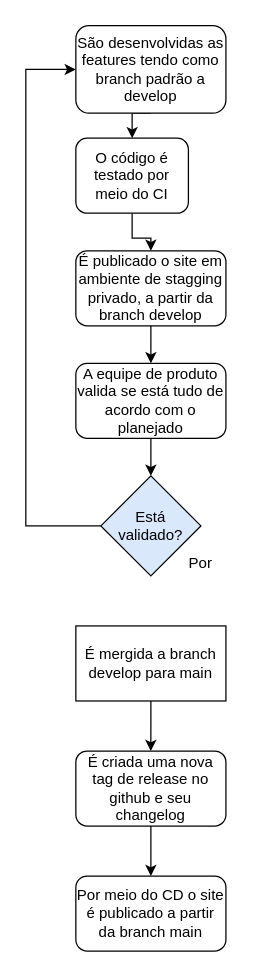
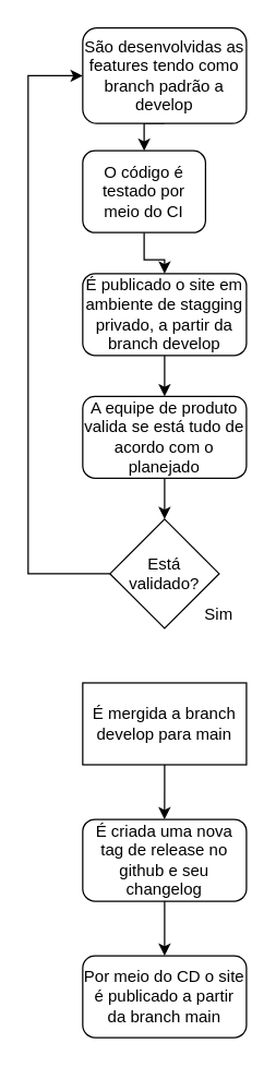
  <mxCell id="0" />
  <mxCell id="1" parent="0" />
  <mxCell id="2" style="edgeStyle=orthogonalEdgeStyle;rounded=0;orthogonalLoop=1;jettySize=auto;html=1;exitX=0.5;exitY=1;exitDx=0;exitDy=0;entryX=0.5;entryY=0;entryDx=0;entryDy=0;" parent="1" source="3" target="12" edge="1"><mxGeometry relative="1" as="geometry"><mxPoint x="130" y="100" as="targetPoint" /></mxGeometry></mxCell>
  <mxCell id="3" value="São desenvolvidas as features tendo como branch padrão a develop" style="rounded=1;whiteSpace=wrap;html=1;" parent="1" vertex="1"><mxGeometry x="60" y="20" width="120" height="70" as="geometry" /></mxCell>
  <mxCell id="4" style="edgeStyle=orthogonalEdgeStyle;rounded=0;orthogonalLoop=1;jettySize=auto;html=1;exitX=0.5;exitY=1;exitDx=0;exitDy=0;entryX=0.5;entryY=0;entryDx=0;entryDy=0;" parent="1" source="5" target="7" edge="1"><mxGeometry relative="1" as="geometry"><mxPoint x="119.941" y="260" as="targetPoint" /></mxGeometry></mxCell>
  <mxCell id="5" value="É publicado o site em ambiente de stagging privado, a partir da branch develop" style="rounded=1;whiteSpace=wrap;html=1;" parent="1" vertex="1"><mxGeometry x="60" y="200" width="120" height="60" as="geometry" /></mxCell>
  <mxCell id="6" style="edgeStyle=orthogonalEdgeStyle;rounded=0;orthogonalLoop=1;jettySize=auto;html=1;exitX=0.5;exitY=1;exitDx=0;exitDy=0;entryX=0.5;entryY=0;entryDx=0;entryDy=0;" parent="1" source="7" target="9" edge="1"><mxGeometry relative="1" as="geometry" /></mxCell>
  <mxCell id="7" value="A equipe de produto valida se está tudo de acordo com o planejado" style="rounded=1;whiteSpace=wrap;html=1;" parent="1" vertex="1"><mxGeometry x="60" y="290" width="120" height="60" as="geometry" /></mxCell>
  <mxCell id="8" style="edgeStyle=orthogonalEdgeStyle;rounded=0;orthogonalLoop=1;jettySize=auto;html=1;entryX=0;entryY=0.5;entryDx=0;entryDy=0;exitX=0;exitY=0.5;exitDx=0;exitDy=0;" parent="1" source="9" target="3" edge="1"><mxGeometry relative="1" as="geometry"><mxPoint x="20" y="50" as="targetPoint" /><Array as="points"><mxPoint x="20" y="420" /><mxPoint x="20" y="55" /></Array></mxGeometry></mxCell>
- <mxCell id="9" value="Está validado?" style="rhombus;whiteSpace=wrap;html=1;fillColor=#dae8fc;" parent="1" vertex="1"><mxGeometry x="80" y="380" width="80" height="80" as="geometry" /></mxCell>
- <mxCell id="10" value="Por" style="text;html=1;strokeColor=none;fillColor=none;align=center;verticalAlign=middle;whiteSpace=wrap;rounded=0;" parent="1" vertex="1"><mxGeometry x="140" y="440" width="40" height="20" as="geometry" /></mxCell>
+ <mxCell id="9" value="Está validado?" style="rhombus;whiteSpace=wrap;html=1;" parent="1" vertex="1"><mxGeometry x="80" y="380" width="80" height="80" as="geometry" /></mxCell>
+ <mxCell id="10" value="Sim" style="text;html=1;strokeColor=none;fillColor=none;align=center;verticalAlign=middle;whiteSpace=wrap;rounded=0;" parent="1" vertex="1"><mxGeometry x="140" y="440" width="40" height="20" as="geometry" /></mxCell>
  <mxCell id="11" style="edgeStyle=orthogonalEdgeStyle;rounded=0;orthogonalLoop=1;jettySize=auto;html=1;exitX=0.5;exitY=1;exitDx=0;exitDy=0;" parent="1" source="12" target="5" edge="1"><mxGeometry relative="1" as="geometry" /></mxCell>
  <mxCell id="12" value="O código é testado por meio do CI" style="rounded=1;whiteSpace=wrap;html=1;" parent="1" vertex="1"><mxGeometry x="60" y="110" width="90" height="60" as="geometry" /></mxCell>
  <mxCell id="13" style="edgeStyle=orthogonalEdgeStyle;rounded=0;orthogonalLoop=1;jettySize=auto;html=1;exitX=0.5;exitY=1;exitDx=0;exitDy=0;" parent="1" source="14" edge="1"><mxGeometry relative="1" as="geometry"><mxPoint x="119.941" y="600" as="targetPoint" /></mxGeometry></mxCell>
  <mxCell id="14" value="É mergida a branch develop para main" style="whiteSpace=wrap;html=1;rounded=0;" parent="1" vertex="1"><mxGeometry x="60" y="500" width="120" height="60" as="geometry" /></mxCell>
  <mxCell id="15" style="edgeStyle=orthogonalEdgeStyle;rounded=0;orthogonalLoop=1;jettySize=auto;html=1;" parent="1" source="16" edge="1"><mxGeometry relative="1" as="geometry"><mxPoint x="120" y="700" as="targetPoint" /></mxGeometry></mxCell>
  <mxCell id="16" value="É criada uma nova tag de&amp;nbsp;release no github e seu changelog" style="rounded=1;whiteSpace=wrap;html=1;" parent="1" vertex="1"><mxGeometry x="60" y="600" width="120" height="60" as="geometry" /></mxCell>
  <mxCell id="17" value="Por meio do CD o site é publicado a partir da branch main" style="rounded=1;whiteSpace=wrap;html=1;" parent="1" vertex="1"><mxGeometry x="60" y="700" width="120" height="60" as="geometry" /></mxCell>
